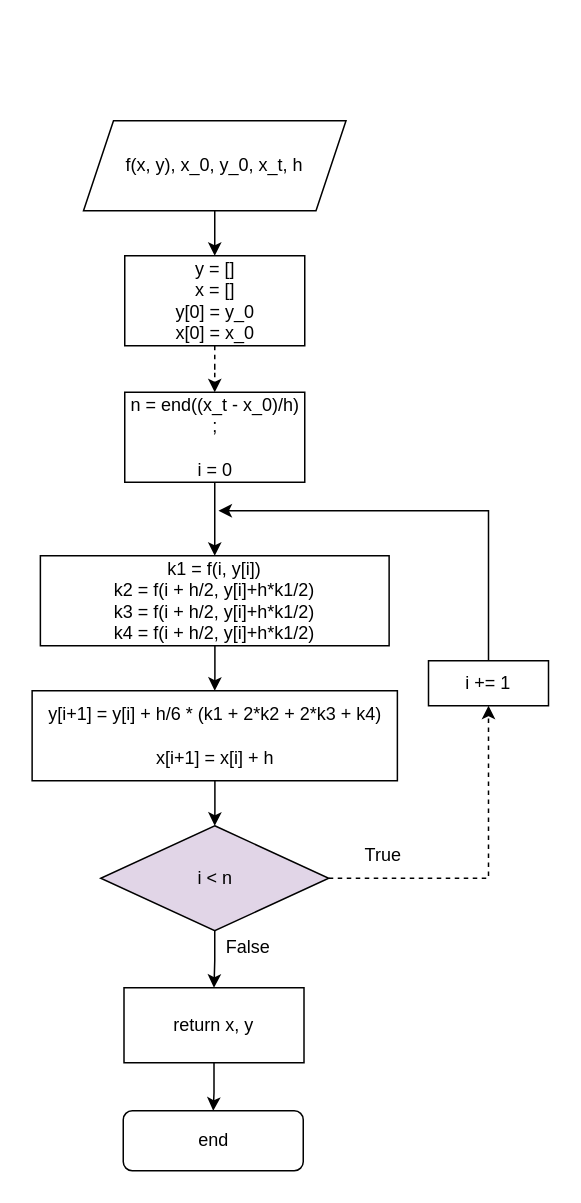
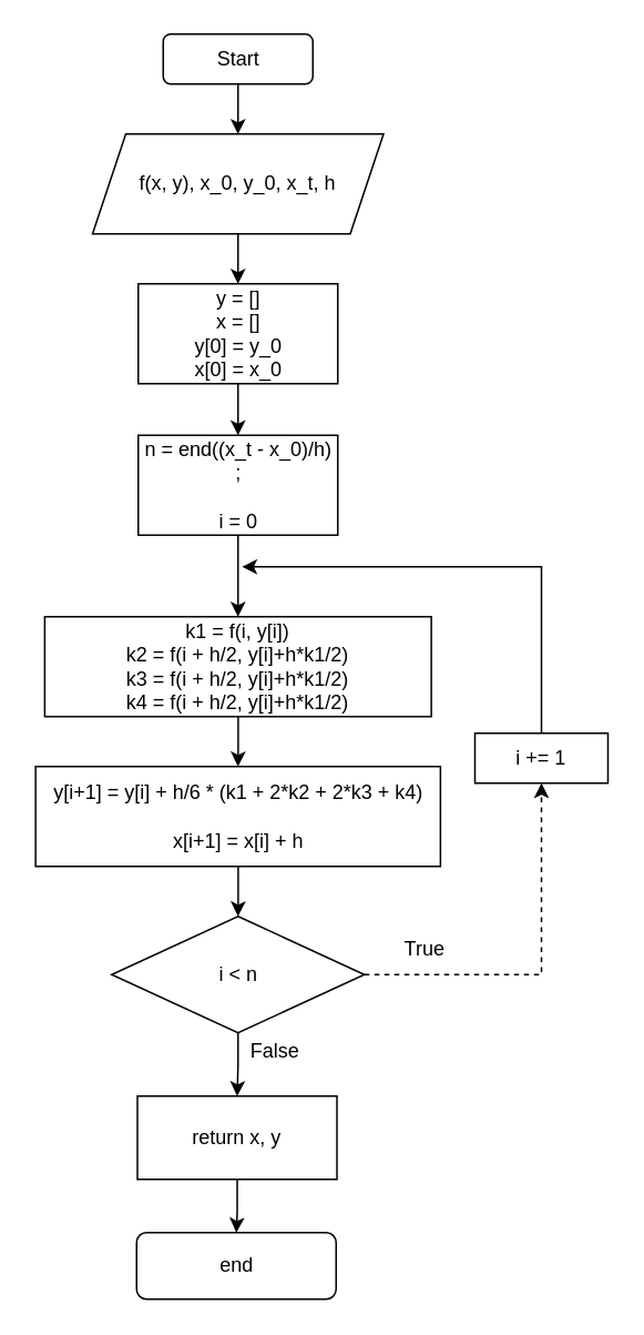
  <mxCell id="0" />
  <mxCell id="1" parent="0" />
+ <mxCell id="2" style="edgeStyle=orthogonalEdgeStyle;rounded=0;orthogonalLoop=1;jettySize=auto;html=1;entryX=0.5;entryY=0;entryDx=0;entryDy=0;" edge="1" parent="1" source="3" target="5"><mxGeometry relative="1" as="geometry" /></mxCell>
+ <mxCell id="3" value="Start" style="rounded=1;whiteSpace=wrap;html=1;" vertex="1" parent="1"><mxGeometry x="97.5" y="20" width="90" height="30" as="geometry" /></mxCell>
  <mxCell id="4" style="edgeStyle=orthogonalEdgeStyle;rounded=0;orthogonalLoop=1;jettySize=auto;html=1;entryX=0.5;entryY=0;entryDx=0;entryDy=0;" edge="1" parent="1" source="5" target="11"><mxGeometry relative="1" as="geometry" /></mxCell>
  <mxCell id="5" value="f(x, y), x_0, y_0, x_t, h" style="shape=parallelogram;perimeter=parallelogramPerimeter;whiteSpace=wrap;html=1;fixedSize=1;" vertex="1" parent="1"><mxGeometry x="55" y="80" width="175" height="60" as="geometry" /></mxCell>
  <mxCell id="6" style="edgeStyle=orthogonalEdgeStyle;rounded=0;orthogonalLoop=1;jettySize=auto;html=1;entryX=0.5;entryY=0;entryDx=0;entryDy=0;" edge="1" parent="1" source="7" target="9"><mxGeometry relative="1" as="geometry"><mxPoint x="142.5" y="340" as="targetPoint" /></mxGeometry></mxCell>
  <mxCell id="7" value="n = end((x_t - x_0)/h) ;&lt;br&gt;&lt;br&gt;i = 0" style="rounded=0;whiteSpace=wrap;html=1;" vertex="1" parent="1"><mxGeometry x="82.5" y="261" width="120" height="60" as="geometry" /></mxCell>
  <mxCell id="8" style="edgeStyle=orthogonalEdgeStyle;rounded=0;orthogonalLoop=1;jettySize=auto;html=1;entryX=0.5;entryY=0;entryDx=0;entryDy=0;" edge="1" parent="1" source="9" target="13"><mxGeometry relative="1" as="geometry" /></mxCell>
  <mxCell id="9" value="k1 = f(i, y[i])&lt;br&gt;k2 = f(i + h/2, y[i]+h*k1/2)&lt;br&gt;k3 = f(i + h/2, y[i]+h*k1/2)&lt;br&gt;k4 = f(i + h/2, y[i]+h*k1/2)" style="rounded=0;whiteSpace=wrap;html=1;" vertex="1" parent="1"><mxGeometry x="26.25" y="370" width="232.5" height="60" as="geometry" /></mxCell>
- <mxCell id="10" style="edgeStyle=orthogonalEdgeStyle;rounded=0;orthogonalLoop=1;jettySize=auto;html=1;entryX=0.5;entryY=0;entryDx=0;entryDy=0;dashed=1;" edge="1" parent="1" source="11" target="7"><mxGeometry relative="1" as="geometry" /></mxCell>
+ <mxCell id="10" style="edgeStyle=orthogonalEdgeStyle;rounded=0;orthogonalLoop=1;jettySize=auto;html=1;entryX=0.5;entryY=0;entryDx=0;entryDy=0;" edge="1" parent="1" source="11" target="7"><mxGeometry relative="1" as="geometry" /></mxCell>
  <mxCell id="11" value="y = []&lt;br&gt;x = []&lt;br&gt;y[0] = y_0&lt;br&gt;x[0] = x_0" style="rounded=0;whiteSpace=wrap;html=1;" vertex="1" parent="1"><mxGeometry x="82.5" y="170" width="120" height="60" as="geometry" /></mxCell>
  <mxCell id="12" style="edgeStyle=orthogonalEdgeStyle;rounded=0;orthogonalLoop=1;jettySize=auto;html=1;entryX=0.5;entryY=0;entryDx=0;entryDy=0;" edge="1" parent="1" source="13" target="19"><mxGeometry relative="1" as="geometry" /></mxCell>
  <mxCell id="13" value="y[i+1] = y[i] + h/6 * (k1 + 2*k2 + 2*k3 + k4)&lt;br&gt;&lt;br&gt;x[i+1] = x[i] + h" style="rounded=0;whiteSpace=wrap;html=1;" vertex="1" parent="1"><mxGeometry x="20.75" y="460" width="243.5" height="60" as="geometry" /></mxCell>
  <mxCell id="14" style="edgeStyle=orthogonalEdgeStyle;rounded=0;orthogonalLoop=1;jettySize=auto;html=1;entryX=0.5;entryY=0;entryDx=0;entryDy=0;" edge="1" parent="1" source="15" target="16"><mxGeometry relative="1" as="geometry" /></mxCell>
  <mxCell id="15" value="return x, y" style="rounded=0;whiteSpace=wrap;html=1;" vertex="1" parent="1"><mxGeometry x="82" y="658" width="120" height="50" as="geometry" /></mxCell>
  <mxCell id="16" value="end" style="rounded=1;whiteSpace=wrap;html=1;" vertex="1" parent="1"><mxGeometry x="81.5" y="740" width="120" height="40" as="geometry" /></mxCell>
  <mxCell id="17" style="edgeStyle=orthogonalEdgeStyle;rounded=0;orthogonalLoop=1;jettySize=auto;html=1;entryX=0.5;entryY=0;entryDx=0;entryDy=0;" edge="1" parent="1" source="19" target="15"><mxGeometry relative="1" as="geometry" /></mxCell>
  <mxCell id="18" style="edgeStyle=orthogonalEdgeStyle;rounded=0;orthogonalLoop=1;jettySize=auto;html=1;dashed=1;" edge="1" parent="1" source="19" target="23"><mxGeometry relative="1" as="geometry" /></mxCell>
- <mxCell id="19" value="i &amp;lt; n" style="rhombus;whiteSpace=wrap;html=1;fillColor=#e1d5e7;" vertex="1" parent="1"><mxGeometry x="66.5" y="550" width="152" height="70" as="geometry" /></mxCell>
+ <mxCell id="19" value="i &amp;lt; n" style="rhombus;whiteSpace=wrap;html=1;" vertex="1" parent="1"><mxGeometry x="66.5" y="550" width="152" height="70" as="geometry" /></mxCell>
  <mxCell id="20" value="True" style="text;html=1;strokeColor=none;fillColor=none;align=center;verticalAlign=middle;whiteSpace=wrap;rounded=0;" vertex="1" parent="1"><mxGeometry x="235" y="560" width="40" height="20" as="geometry" /></mxCell>
  <mxCell id="21" value="False" style="text;html=1;strokeColor=none;fillColor=none;align=center;verticalAlign=middle;whiteSpace=wrap;rounded=0;" vertex="1" parent="1"><mxGeometry x="145" y="621" width="40" height="20" as="geometry" /></mxCell>
  <mxCell id="22" style="edgeStyle=orthogonalEdgeStyle;rounded=0;orthogonalLoop=1;jettySize=auto;html=1;" edge="1" parent="1" source="23"><mxGeometry relative="1" as="geometry"><mxPoint x="145" y="340" as="targetPoint" /><Array as="points"><mxPoint x="325" y="340" /><mxPoint x="145" y="340" /></Array></mxGeometry></mxCell>
  <mxCell id="23" value="i += 1" style="rounded=0;whiteSpace=wrap;html=1;" vertex="1" parent="1"><mxGeometry x="285" y="440" width="80" height="30" as="geometry" /></mxCell>
